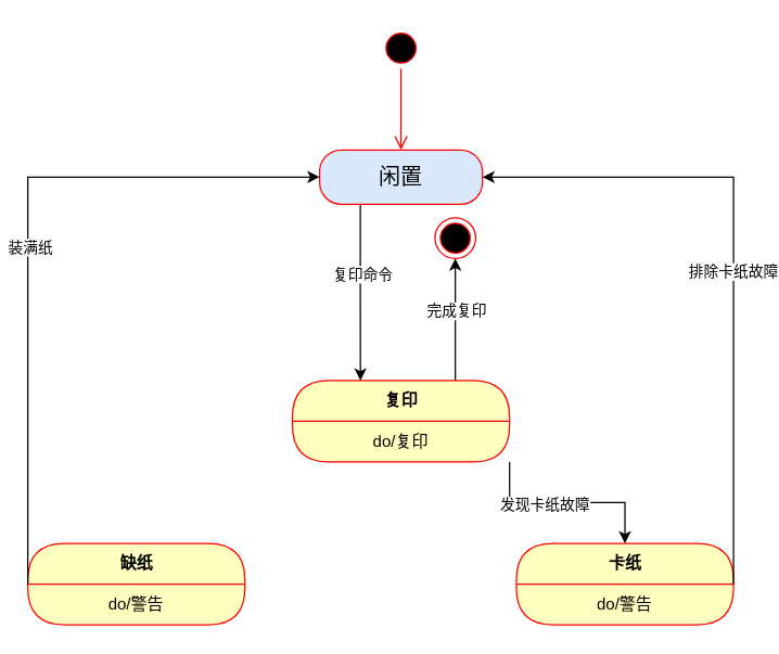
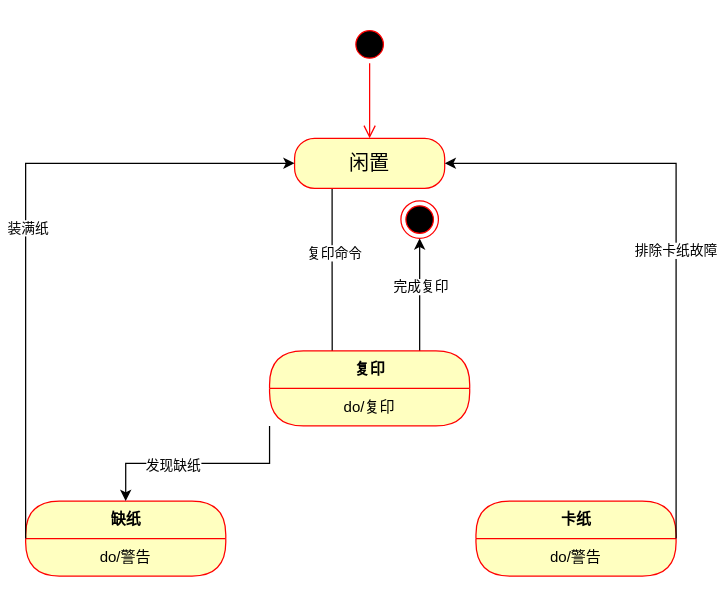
  <mxCell id="0" />
  <mxCell id="1" parent="0" />
  <mxCell id="2" value="" style="ellipse;html=1;shape=startState;fillColor=#000000;strokeColor=#ff0000;rounded=1;startSize=40;" vertex="1" parent="1"><mxGeometry x="280" y="20" width="30" height="30" as="geometry" /></mxCell>
  <mxCell id="3" value="" style="edgeStyle=orthogonalEdgeStyle;html=1;verticalAlign=bottom;endArrow=open;endSize=8;strokeColor=#ff0000;" edge="1" source="2" parent="1"><mxGeometry relative="1" as="geometry"><mxPoint x="295" y="110" as="targetPoint" /></mxGeometry></mxCell>
- <mxCell id="4" style="edgeStyle=orthogonalEdgeStyle;rounded=0;orthogonalLoop=1;jettySize=auto;html=1;exitX=0.25;exitY=1;exitDx=0;exitDy=0;entryX=0.313;entryY=0;entryDx=0;entryDy=0;entryPerimeter=0;startSize=40;" edge="1" parent="1" source="6" target="9"><mxGeometry relative="1" as="geometry" /></mxCell>
+ <mxCell id="4" style="edgeStyle=orthogonalEdgeStyle;rounded=0;orthogonalLoop=1;jettySize=auto;html=1;exitX=0.25;exitY=1;exitDx=0;exitDy=0;entryX=0.313;entryY=0;entryDx=0;entryDy=0;entryPerimeter=0;startSize=40;endArrow=none;" edge="1" parent="1" source="6" target="9"><mxGeometry relative="1" as="geometry" /></mxCell>
  <mxCell id="5" value="复印命令" style="edgeLabel;html=1;align=center;verticalAlign=middle;resizable=0;points=[];" vertex="1" connectable="0" parent="4"><mxGeometry x="-0.221" y="1" relative="1" as="geometry"><mxPoint as="offset" /></mxGeometry></mxCell>
- <mxCell id="6" value="&lt;font style=&quot;font-size: 16px&quot;&gt;闲置&lt;/font&gt;" style="rounded=1;whiteSpace=wrap;html=1;arcSize=40;fontColor=#000000;fillColor=#dae8fc;strokeColor=#ff0000;startSize=40;" vertex="1" parent="1"><mxGeometry x="235" y="110" width="120" height="40" as="geometry" /></mxCell>
+ <mxCell id="6" value="&lt;font style=&quot;font-size: 16px&quot;&gt;闲置&lt;/font&gt;" style="rounded=1;whiteSpace=wrap;html=1;arcSize=40;fontColor=#000000;fillColor=#ffffc0;strokeColor=#ff0000;startSize=40;" vertex="1" parent="1"><mxGeometry x="235" y="110" width="120" height="40" as="geometry" /></mxCell>
  <mxCell id="7" style="edgeStyle=orthogonalEdgeStyle;rounded=0;orthogonalLoop=1;jettySize=auto;html=1;startSize=40;exitX=0.75;exitY=0;exitDx=0;exitDy=0;" edge="1" parent="1" source="9"><mxGeometry relative="1" as="geometry"><mxPoint x="335" y="190" as="targetPoint" /><mxPoint x="335" y="260" as="sourcePoint" /><Array as="points" /></mxGeometry></mxCell>
  <mxCell id="8" value="完成复印" style="edgeLabel;html=1;align=center;verticalAlign=middle;resizable=0;points=[];" vertex="1" connectable="0" parent="7"><mxGeometry x="-0.717" y="-1" relative="1" as="geometry"><mxPoint x="-1" y="-39" as="offset" /></mxGeometry></mxCell>
  <mxCell id="9" value="复印" style="swimlane;html=1;fontStyle=1;align=center;verticalAlign=middle;childLayout=stackLayout;horizontal=1;startSize=30;horizontalStack=0;resizeParent=0;resizeLast=1;container=0;fontColor=#000000;collapsible=0;rounded=1;arcSize=30;strokeColor=#ff0000;fillColor=#ffffc0;swimlaneFillColor=#ffffc0;dropTarget=0;" vertex="1" parent="1"><mxGeometry x="215" y="280" width="160" height="60" as="geometry" /></mxCell>
  <mxCell id="10" value="do/复印" style="text;html=1;strokeColor=none;fillColor=none;align=center;verticalAlign=middle;spacingLeft=4;spacingRight=4;whiteSpace=wrap;overflow=hidden;rotatable=0;fontColor=#000000;" vertex="1" parent="9"><mxGeometry y="30" width="160" height="30" as="geometry" /></mxCell>
  <mxCell id="11" value="" style="ellipse;html=1;shape=endState;fillColor=#000000;strokeColor=#ff0000;rounded=1;startSize=40;" vertex="1" parent="1"><mxGeometry x="320" y="160" width="30" height="30" as="geometry" /></mxCell>
  <mxCell id="12" value="缺纸" style="swimlane;html=1;fontStyle=1;align=center;verticalAlign=middle;childLayout=stackLayout;horizontal=1;startSize=30;horizontalStack=0;resizeParent=0;resizeLast=1;container=0;fontColor=#000000;collapsible=0;rounded=1;arcSize=30;strokeColor=#ff0000;fillColor=#ffffc0;swimlaneFillColor=#ffffc0;dropTarget=0;" vertex="1" parent="1"><mxGeometry x="20" y="400" width="160" height="60" as="geometry" /></mxCell>
  <mxCell id="13" value="do/警告" style="text;html=1;strokeColor=none;fillColor=none;align=center;verticalAlign=middle;spacingLeft=4;spacingRight=4;whiteSpace=wrap;overflow=hidden;rotatable=0;fontColor=#000000;" vertex="1" parent="12"><mxGeometry y="30" width="160" height="30" as="geometry" /></mxCell>
  <mxCell id="14" value="卡纸" style="swimlane;html=1;fontStyle=1;align=center;verticalAlign=middle;childLayout=stackLayout;horizontal=1;startSize=30;horizontalStack=0;resizeParent=0;resizeLast=1;container=0;fontColor=#000000;collapsible=0;rounded=1;arcSize=30;strokeColor=#ff0000;fillColor=#ffffc0;swimlaneFillColor=#ffffc0;dropTarget=0;" vertex="1" parent="1"><mxGeometry x="380" y="400" width="160" height="60" as="geometry" /></mxCell>
  <mxCell id="15" value="do/警告" style="text;html=1;strokeColor=none;fillColor=none;align=center;verticalAlign=middle;spacingLeft=4;spacingRight=4;whiteSpace=wrap;overflow=hidden;rotatable=0;fontColor=#000000;" vertex="1" parent="14"><mxGeometry y="30" width="160" height="30" as="geometry" /></mxCell>
- <mxCell id="18" style="edgeStyle=orthogonalEdgeStyle;rounded=0;orthogonalLoop=1;jettySize=auto;html=1;exitX=1;exitY=1;exitDx=0;exitDy=0;entryX=0.5;entryY=0;entryDx=0;entryDy=0;startSize=40;" edge="1" parent="1" source="10" target="14"><mxGeometry relative="1" as="geometry" /></mxCell>
- <mxCell id="19" value="发现卡纸故障" style="edgeLabel;html=1;align=center;verticalAlign=middle;resizable=0;points=[];" vertex="1" connectable="0" parent="18"><mxGeometry x="-0.243" y="-1" relative="1" as="geometry"><mxPoint as="offset" /></mxGeometry></mxCell>
+ <mxCell id="16" style="edgeStyle=orthogonalEdgeStyle;rounded=0;orthogonalLoop=1;jettySize=auto;html=1;exitX=0;exitY=1;exitDx=0;exitDy=0;entryX=0.5;entryY=0;entryDx=0;entryDy=0;startSize=40;" edge="1" parent="1" source="10" target="12"><mxGeometry relative="1" as="geometry" /></mxCell>
+ <mxCell id="17" value="发现缺纸" style="edgeLabel;html=1;align=center;verticalAlign=middle;resizable=0;points=[];" vertex="1" connectable="0" parent="16"><mxGeometry x="0.235" y="1" relative="1" as="geometry"><mxPoint as="offset" /></mxGeometry></mxCell>
  <mxCell id="20" style="edgeStyle=orthogonalEdgeStyle;rounded=0;orthogonalLoop=1;jettySize=auto;html=1;exitX=0;exitY=0;exitDx=0;exitDy=0;entryX=0;entryY=0.5;entryDx=0;entryDy=0;startSize=40;" edge="1" parent="1" source="13" target="6"><mxGeometry relative="1" as="geometry" /></mxCell>
  <mxCell id="21" value="装满纸" style="edgeLabel;html=1;align=center;verticalAlign=middle;resizable=0;points=[];" vertex="1" connectable="0" parent="20"><mxGeometry x="-0.034" y="-1" relative="1" as="geometry"><mxPoint as="offset" /></mxGeometry></mxCell>
  <mxCell id="22" style="edgeStyle=orthogonalEdgeStyle;rounded=0;orthogonalLoop=1;jettySize=auto;html=1;exitX=1;exitY=0;exitDx=0;exitDy=0;entryX=1;entryY=0.5;entryDx=0;entryDy=0;startSize=40;" edge="1" parent="1" source="15" target="6"><mxGeometry relative="1" as="geometry" /></mxCell>
  <mxCell id="23" value="排除卡纸故障" style="edgeLabel;html=1;align=center;verticalAlign=middle;resizable=0;points=[];" vertex="1" connectable="0" parent="22"><mxGeometry x="-0.048" y="1" relative="1" as="geometry"><mxPoint as="offset" /></mxGeometry></mxCell>
